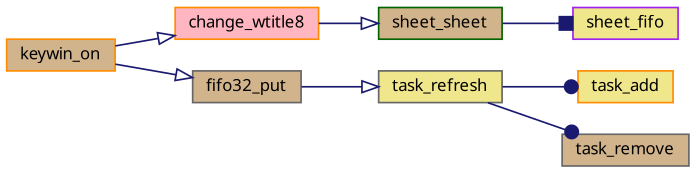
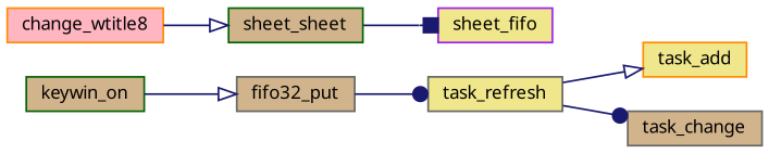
  digraph {
    fontname="Noto Sans"
    rankdir=LR
    node [color=gray40 fillcolor=tan fontname="Noto Sans" fontsize=10 shape=record style=filled]
    edge [arrowhead=onormal color=midnightblue fontname="Noto Sans" fontsize=10 labelfontname=Helvetica labelfontsize=10 style=solid]
-   n1 [color=darkorange fontcolor=black height=0.2 label=keywin_on width=0.4]
+   n1 [color=darkgreen fontcolor=black height=0.2 label=keywin_on width=0.4]
    n2 [color=darkorange fillcolor=lightpink height=0.2 label=change_wtitle8 width=0.4]
    n3 [height=0.2 label=fifo32_put width=0.4]
    n4 [color=darkgreen height=0.2 label=sheet_sheet width=0.4]
    n5 [fillcolor=khaki height=0.2 label=task_refresh width=0.4]
    n6 [color=purple fillcolor=khaki height=0.2 label=sheet_fifo width=0.4]
    n7 [color=darkorange fillcolor=khaki height=0.2 label=task_add width=0.4]
-   n8 [height=0.2 label=task_remove width=0.4]
-   n1 -> n2
+   n8 [height=0.2 label=task_change width=0.4]
    n1 -> n3
    n2 -> n4
-   n3 -> n5
+   n3 -> n5 [arrowhead=dot]
    n4 -> n6 [arrowhead=box]
-   n5 -> n7 [arrowhead=dot]
+   n5 -> n7
    n5 -> n8 [arrowhead=dot]
  }
